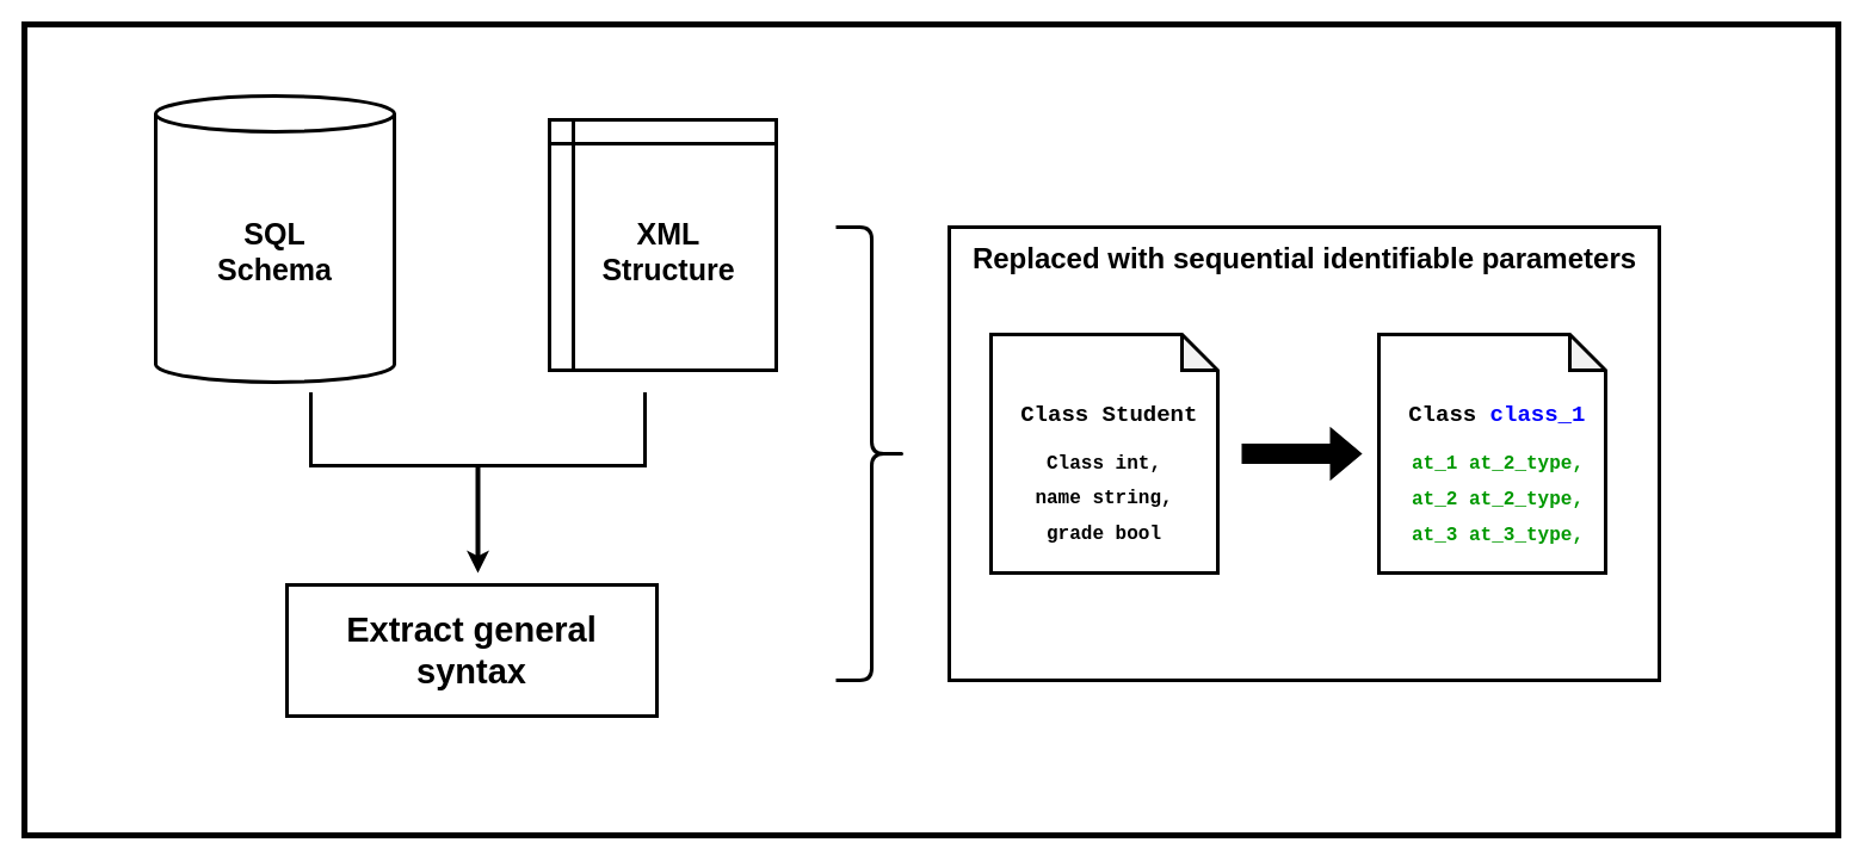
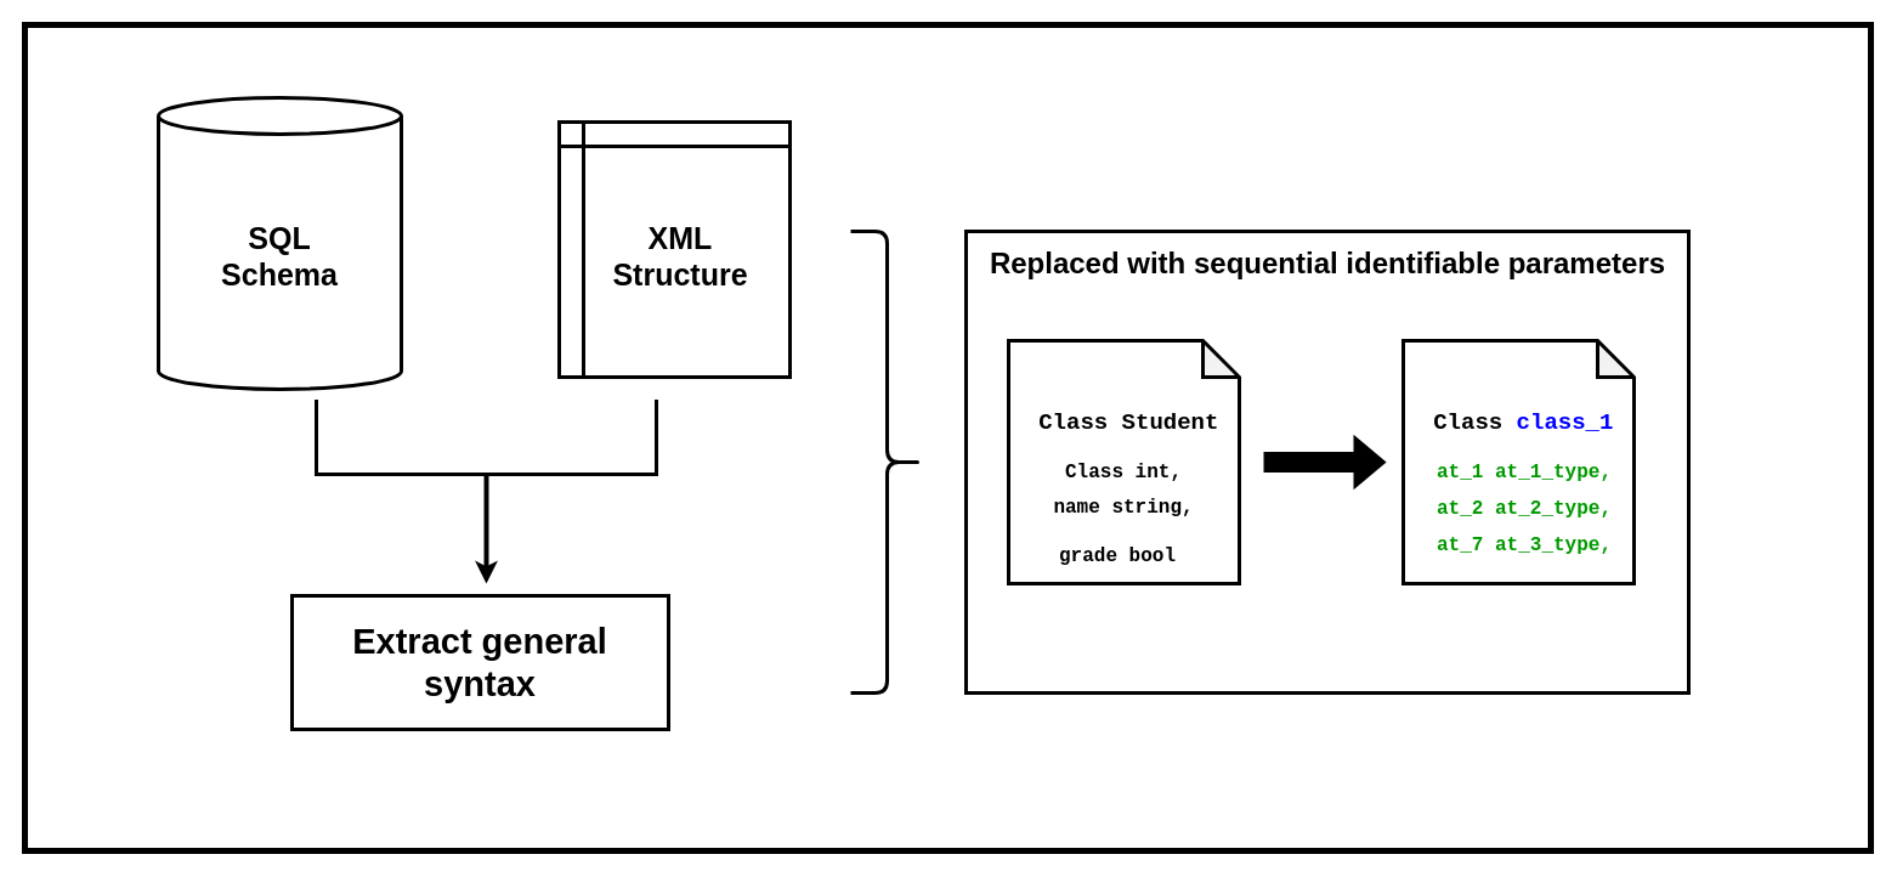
  <mxCell id="0" />
  <mxCell id="1" parent="0" />
  <mxCell id="2" value="" style="shape=cylinder3;whiteSpace=wrap;html=1;boundedLbl=1;backgroundOutline=1;size=15;strokeWidth=3;" vertex="1" parent="1"><mxGeometry x="130" y="80" width="200" height="240" as="geometry" /></mxCell>
  <mxCell id="3" value="&lt;b style=&quot;font-size: 25px;&quot;&gt;SQL&lt;br&gt;Schema&lt;/b&gt;" style="text;html=1;strokeColor=none;fillColor=none;align=center;verticalAlign=middle;whiteSpace=wrap;rounded=0;" vertex="1" parent="1"><mxGeometry x="160" y="160" width="140" height="100" as="geometry" /></mxCell>
  <mxCell id="4" value="" style="shape=internalStorage;whiteSpace=wrap;html=1;backgroundOutline=1;fontSize=25;strokeWidth=3;" vertex="1" parent="1"><mxGeometry x="460" y="100" width="190" height="210" as="geometry" /></mxCell>
  <mxCell id="5" value="&lt;b style=&quot;font-size: 25px;&quot;&gt;XML&lt;br&gt;Structure&lt;/b&gt;" style="text;html=1;strokeColor=none;fillColor=none;align=center;verticalAlign=middle;whiteSpace=wrap;rounded=0;" vertex="1" parent="1"><mxGeometry x="490" y="160" width="140" height="100" as="geometry" /></mxCell>
  <mxCell id="6" value="" style="shape=partialRectangle;whiteSpace=wrap;html=1;bottom=1;right=1;left=1;top=0;fillColor=none;routingCenterX=-0.5;strokeWidth=3;fontSize=25;" vertex="1" parent="1"><mxGeometry x="260" y="330" width="280" height="60" as="geometry" /></mxCell>
  <mxCell id="7" value="" style="endArrow=classic;html=1;rounded=0;fontSize=25;exitX=0.5;exitY=1;exitDx=0;exitDy=0;strokeWidth=4;" edge="1" parent="1" source="6"><mxGeometry width="50" height="50" relative="1" as="geometry"><mxPoint x="400" y="500" as="sourcePoint" /><mxPoint x="400" y="480" as="targetPoint" /></mxGeometry></mxCell>
  <mxCell id="8" value="&lt;b&gt;&lt;font style=&quot;font-size: 29px;&quot;&gt;Extract general syntax&lt;/font&gt;&lt;/b&gt;" style="rounded=0;whiteSpace=wrap;html=1;strokeWidth=3;fontSize=25;" vertex="1" parent="1"><mxGeometry x="240" y="490" width="310" height="110" as="geometry" /></mxCell>
  <mxCell id="9" value="" style="rounded=0;whiteSpace=wrap;html=1;strokeWidth=3;fontSize=29;" vertex="1" parent="1"><mxGeometry x="795" y="190" width="595" height="380" as="geometry" /></mxCell>
  <mxCell id="10" value="&lt;font size=&quot;1&quot; style=&quot;&quot;&gt;&lt;b style=&quot;font-size: 24px;&quot;&gt;Replaced with sequential identifiable parameters&lt;/b&gt;&lt;/font&gt;" style="text;html=1;strokeColor=none;fillColor=none;align=center;verticalAlign=middle;whiteSpace=wrap;rounded=0;fontSize=29;" vertex="1" parent="1"><mxGeometry x="812.5" y="200" width="560" height="30" as="geometry" /></mxCell>
  <mxCell id="11" value="" style="shape=note;whiteSpace=wrap;html=1;backgroundOutline=1;darkOpacity=0.05;strokeWidth=3;fontSize=24;" vertex="1" parent="1"><mxGeometry x="830" y="280" width="190" height="200" as="geometry" /></mxCell>
  <mxCell id="12" value="&lt;font size=&quot;1&quot; face=&quot;Courier New&quot; style=&quot;&quot;&gt;&lt;b style=&quot;font-size: 19px;&quot;&gt;Class Student&amp;nbsp;&lt;/b&gt;&lt;/font&gt;" style="text;html=1;strokeColor=none;fillColor=none;align=center;verticalAlign=middle;whiteSpace=wrap;rounded=0;fontSize=24;" vertex="1" parent="1"><mxGeometry x="840" y="330" width="190" height="30" as="geometry" /></mxCell>
  <mxCell id="13" value="&lt;font face=&quot;Courier New&quot; style=&quot;font-size: 16px;&quot;&gt;&lt;b&gt;Class int,&lt;/b&gt;&lt;/font&gt;" style="text;html=1;strokeColor=none;fillColor=none;align=center;verticalAlign=middle;whiteSpace=wrap;rounded=0;fontSize=24;" vertex="1" parent="1"><mxGeometry x="855" y="370" width="140" height="30" as="geometry" /></mxCell>
  <mxCell id="14" value="&lt;font face=&quot;Courier New&quot;&gt;&lt;span style=&quot;font-size: 16px;&quot;&gt;&lt;b&gt;name string,&lt;/b&gt;&lt;/span&gt;&lt;/font&gt;" style="text;html=1;strokeColor=none;fillColor=none;align=center;verticalAlign=middle;whiteSpace=wrap;rounded=0;fontSize=24;" vertex="1" parent="1"><mxGeometry x="855" y="400" width="140" height="30" as="geometry" /></mxCell>
- <mxCell id="15" value="&lt;font face=&quot;Courier New&quot;&gt;&lt;span style=&quot;font-size: 16px;&quot;&gt;&lt;b&gt;grade bool&lt;/b&gt;&lt;/span&gt;&lt;/font&gt;" style="text;html=1;strokeColor=none;fillColor=none;align=center;verticalAlign=middle;whiteSpace=wrap;rounded=0;fontSize=24;" vertex="1" parent="1"><mxGeometry x="855" y="430" width="140" height="30" as="geometry" /></mxCell>
+ <mxCell id="15" value="&lt;font face=&quot;Courier New&quot;&gt;&lt;span style=&quot;font-size: 16px;&quot;&gt;&lt;b&gt;grade bool&lt;/b&gt;&lt;/span&gt;&lt;/font&gt;" style="text;html=1;strokeColor=none;fillColor=none;align=center;verticalAlign=middle;whiteSpace=wrap;rounded=0;fontSize=24;" vertex="1" parent="1"><mxGeometry x="850" y="440" width="140" height="30" as="geometry" /></mxCell>
  <mxCell id="16" value="" style="shape=note;whiteSpace=wrap;html=1;backgroundOutline=1;darkOpacity=0.05;strokeWidth=3;fontSize=24;" vertex="1" parent="1"><mxGeometry x="1155" y="280" width="190" height="200" as="geometry" /></mxCell>
  <mxCell id="17" value="&lt;font size=&quot;1&quot; face=&quot;Courier New&quot; style=&quot;&quot;&gt;&lt;b style=&quot;font-size: 19px;&quot;&gt;Class &lt;font color=&quot;#0000ff&quot;&gt;class_1&lt;/font&gt;&amp;nbsp;&lt;/b&gt;&lt;/font&gt;" style="text;html=1;strokeColor=none;fillColor=none;align=center;verticalAlign=middle;whiteSpace=wrap;rounded=0;fontSize=24;" vertex="1" parent="1"><mxGeometry x="1165" y="330" width="190" height="30" as="geometry" /></mxCell>
- <mxCell id="18" value="&lt;font color=&quot;#009900&quot; face=&quot;Courier New&quot; style=&quot;font-size: 16px;&quot;&gt;&lt;b&gt;at_1 at_2_type,&lt;/b&gt;&lt;/font&gt;" style="text;html=1;strokeColor=none;fillColor=none;align=center;verticalAlign=middle;whiteSpace=wrap;rounded=0;fontSize=24;" vertex="1" parent="1"><mxGeometry x="1180" y="370" width="150" height="30" as="geometry" /></mxCell>
+ <mxCell id="18" value="&lt;font color=&quot;#009900&quot; face=&quot;Courier New&quot; style=&quot;font-size: 16px;&quot;&gt;&lt;b&gt;at_1 at_1_type,&lt;/b&gt;&lt;/font&gt;" style="text;html=1;strokeColor=none;fillColor=none;align=center;verticalAlign=middle;whiteSpace=wrap;rounded=0;fontSize=24;" vertex="1" parent="1"><mxGeometry x="1180" y="370" width="150" height="30" as="geometry" /></mxCell>
  <mxCell id="19" value="&lt;font color=&quot;#009900&quot; face=&quot;Courier New&quot; style=&quot;font-size: 16px;&quot;&gt;&lt;b&gt;at_2 at_2_type,&lt;/b&gt;&lt;/font&gt;" style="text;html=1;strokeColor=none;fillColor=none;align=center;verticalAlign=middle;whiteSpace=wrap;rounded=0;fontSize=24;" vertex="1" parent="1"><mxGeometry x="1180" y="400" width="150" height="30" as="geometry" /></mxCell>
- <mxCell id="20" value="&lt;font color=&quot;#009900&quot; face=&quot;Courier New&quot; style=&quot;font-size: 16px;&quot;&gt;&lt;b&gt;at_3 at_3_type,&lt;/b&gt;&lt;/font&gt;" style="text;html=1;strokeColor=none;fillColor=none;align=center;verticalAlign=middle;whiteSpace=wrap;rounded=0;fontSize=24;" vertex="1" parent="1"><mxGeometry x="1180" y="430" width="150" height="30" as="geometry" /></mxCell>
+ <mxCell id="20" value="&lt;font color=&quot;#009900&quot; face=&quot;Courier New&quot; style=&quot;font-size: 16px;&quot;&gt;&lt;b&gt;at_7 at_3_type,&lt;/b&gt;&lt;/font&gt;" style="text;html=1;strokeColor=none;fillColor=none;align=center;verticalAlign=middle;whiteSpace=wrap;rounded=0;fontSize=24;" vertex="1" parent="1"><mxGeometry x="1180" y="430" width="150" height="30" as="geometry" /></mxCell>
  <mxCell id="21" value="" style="shape=curlyBracket;whiteSpace=wrap;html=1;rounded=1;flipH=1;labelPosition=right;verticalLabelPosition=middle;align=left;verticalAlign=middle;strokeWidth=3;fontFamily=Courier New;fontSize=19;fontColor=#009900;" vertex="1" parent="1"><mxGeometry x="700" y="190" width="60" height="380" as="geometry" /></mxCell>
  <mxCell id="22" value="" style="shape=flexArrow;endArrow=classic;html=1;rounded=0;strokeWidth=4;fontFamily=Courier New;fontSize=19;fontColor=#009900;fillColor=#000000;" edge="1" parent="1"><mxGeometry width="50" height="50" relative="1" as="geometry"><mxPoint x="1040" y="380" as="sourcePoint" /><mxPoint x="1140" y="380" as="targetPoint" /></mxGeometry></mxCell>
  <mxCell id="23" value="" style="rounded=0;whiteSpace=wrap;html=1;strokeWidth=5;fontFamily=Courier New;fontSize=19;fontColor=#009900;fillColor=none;" vertex="1" parent="1"><mxGeometry x="20" y="20" width="1520" height="680" as="geometry" /></mxCell>
